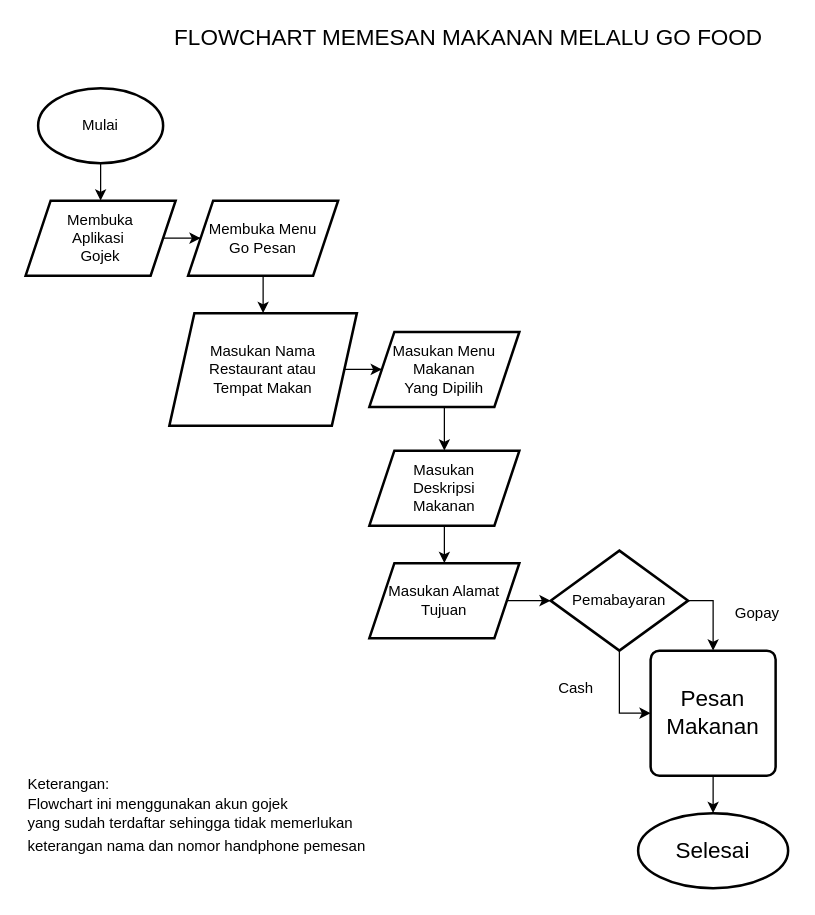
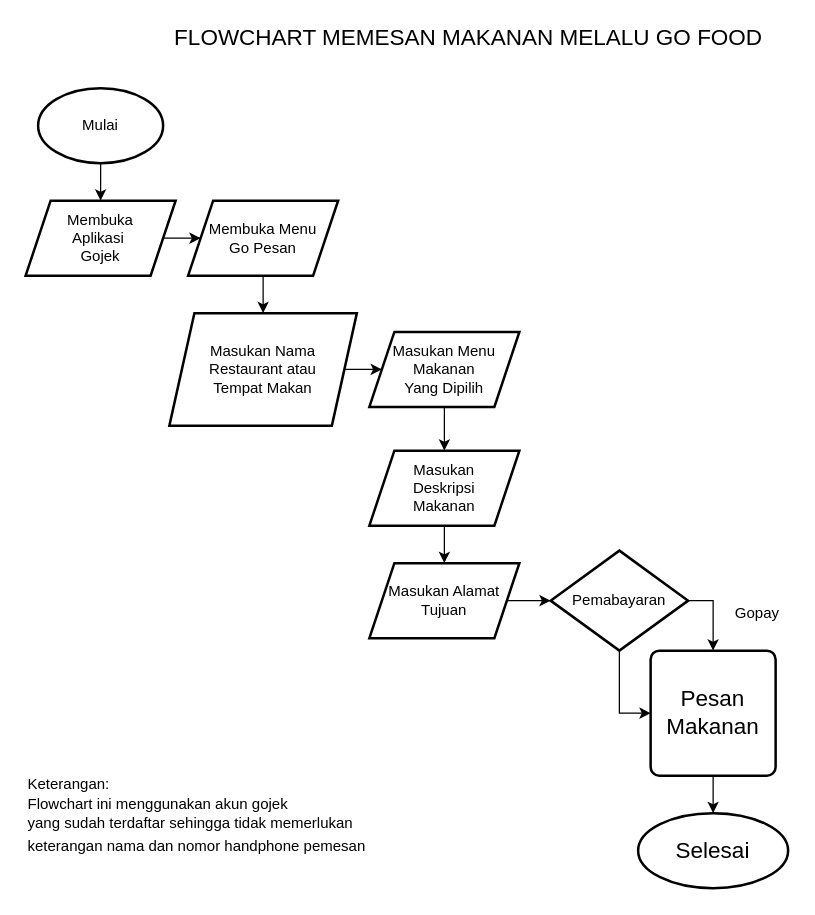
  <mxCell id="0" />
  <mxCell id="1" parent="0" />
  <mxCell id="2" value="" style="edgeStyle=orthogonalEdgeStyle;rounded=0;orthogonalLoop=1;jettySize=auto;html=1;fontSize=18;" edge="1" parent="1" source="3" target="6"><mxGeometry relative="1" as="geometry" /></mxCell>
  <mxCell id="3" value="Mulai" style="strokeWidth=2;html=1;shape=mxgraph.flowchart.start_1;whiteSpace=wrap;" vertex="1" parent="1"><mxGeometry x="30" y="70" width="100" height="60" as="geometry" /></mxCell>
  <mxCell id="4" value="&lt;font style=&quot;font-size: 18px&quot;&gt;FLOWCHART MEMESAN MAKANAN MELALU GO FOOD&lt;/font&gt;" style="text;html=1;align=center;verticalAlign=middle;resizable=0;points=[];autosize=1;strokeColor=none;fillColor=none;" vertex="1" parent="1"><mxGeometry x="129" y="20" width="490" height="20" as="geometry" /></mxCell>
  <mxCell id="5" value="" style="edgeStyle=orthogonalEdgeStyle;rounded=0;orthogonalLoop=1;jettySize=auto;html=1;fontSize=18;" edge="1" parent="1" source="6" target="8"><mxGeometry relative="1" as="geometry" /></mxCell>
  <mxCell id="6" value="Membuka &lt;br&gt;Aplikasi&amp;nbsp;&lt;br&gt;Gojek" style="shape=parallelogram;perimeter=parallelogramPerimeter;whiteSpace=wrap;html=1;fixedSize=1;strokeWidth=2;" vertex="1" parent="1"><mxGeometry x="20" y="160" width="120" height="60" as="geometry" /></mxCell>
  <mxCell id="7" value="" style="edgeStyle=orthogonalEdgeStyle;rounded=0;orthogonalLoop=1;jettySize=auto;html=1;fontSize=18;" edge="1" parent="1" source="8" target="10"><mxGeometry relative="1" as="geometry" /></mxCell>
  <mxCell id="8" value="Membuka Menu&lt;br&gt;Go Pesan" style="shape=parallelogram;perimeter=parallelogramPerimeter;whiteSpace=wrap;html=1;fixedSize=1;strokeWidth=2;" vertex="1" parent="1"><mxGeometry x="150" y="160" width="120" height="60" as="geometry" /></mxCell>
  <mxCell id="9" value="" style="edgeStyle=orthogonalEdgeStyle;rounded=0;orthogonalLoop=1;jettySize=auto;html=1;fontSize=18;" edge="1" parent="1" source="10" target="12"><mxGeometry relative="1" as="geometry" /></mxCell>
  <mxCell id="10" value="Masukan Nama&lt;br&gt;Restaurant atau &lt;br&gt;Tempat Makan" style="shape=parallelogram;perimeter=parallelogramPerimeter;whiteSpace=wrap;html=1;fixedSize=1;strokeWidth=2;" vertex="1" parent="1"><mxGeometry x="135" y="250" width="150" height="90" as="geometry" /></mxCell>
  <mxCell id="11" value="" style="edgeStyle=orthogonalEdgeStyle;rounded=0;orthogonalLoop=1;jettySize=auto;html=1;fontSize=18;" edge="1" parent="1" source="12" target="14"><mxGeometry relative="1" as="geometry" /></mxCell>
  <mxCell id="12" value="Masukan Menu Makanan&lt;br&gt;Yang Dipilih" style="shape=parallelogram;perimeter=parallelogramPerimeter;whiteSpace=wrap;html=1;fixedSize=1;strokeWidth=2;" vertex="1" parent="1"><mxGeometry x="295" y="265" width="120" height="60" as="geometry" /></mxCell>
  <mxCell id="13" value="" style="edgeStyle=orthogonalEdgeStyle;rounded=0;orthogonalLoop=1;jettySize=auto;html=1;fontSize=18;" edge="1" parent="1" source="14" target="16"><mxGeometry relative="1" as="geometry" /></mxCell>
  <mxCell id="14" value="Masukan &lt;br&gt;Deskripsi&lt;br&gt;Makanan" style="shape=parallelogram;perimeter=parallelogramPerimeter;whiteSpace=wrap;html=1;fixedSize=1;strokeWidth=2;" vertex="1" parent="1"><mxGeometry x="295" y="360" width="120" height="60" as="geometry" /></mxCell>
  <mxCell id="15" value="" style="edgeStyle=orthogonalEdgeStyle;rounded=0;orthogonalLoop=1;jettySize=auto;html=1;fontSize=18;" edge="1" parent="1" source="16" target="17"><mxGeometry relative="1" as="geometry" /></mxCell>
  <mxCell id="16" value="Masukan Alamat&lt;br&gt;Tujuan" style="shape=parallelogram;perimeter=parallelogramPerimeter;whiteSpace=wrap;html=1;fixedSize=1;strokeWidth=2;" vertex="1" parent="1"><mxGeometry x="295" y="450" width="120" height="60" as="geometry" /></mxCell>
  <mxCell id="17" value="Pemabayaran" style="rhombus;whiteSpace=wrap;html=1;strokeWidth=2;" vertex="1" parent="1"><mxGeometry x="440" y="440" width="110" height="80" as="geometry" /></mxCell>
  <mxCell id="18" value="" style="edgeStyle=orthogonalEdgeStyle;rounded=0;orthogonalLoop=1;jettySize=auto;html=1;fontSize=18;" edge="1" parent="1" source="19" target="22"><mxGeometry relative="1" as="geometry" /></mxCell>
  <mxCell id="19" value="Pesan Makanan" style="rounded=1;whiteSpace=wrap;html=1;absoluteArcSize=1;arcSize=14;strokeWidth=2;fontSize=18;" vertex="1" parent="1"><mxGeometry x="520" y="520" width="100" height="100" as="geometry" /></mxCell>
  <mxCell id="20" value="" style="endArrow=classic;html=1;rounded=0;fontSize=18;exitX=1;exitY=0.5;exitDx=0;exitDy=0;entryX=0.5;entryY=0;entryDx=0;entryDy=0;" edge="1" parent="1" source="17" target="19"><mxGeometry width="50" height="50" relative="1" as="geometry"><mxPoint x="400" y="410" as="sourcePoint" /><mxPoint x="450" y="360" as="targetPoint" /><Array as="points"><mxPoint x="570" y="480" /></Array></mxGeometry></mxCell>
  <mxCell id="21" value="" style="endArrow=classic;html=1;rounded=0;fontSize=18;exitX=0.5;exitY=1;exitDx=0;exitDy=0;entryX=0;entryY=0.5;entryDx=0;entryDy=0;" edge="1" parent="1" source="17" target="19"><mxGeometry width="50" height="50" relative="1" as="geometry"><mxPoint x="400" y="410" as="sourcePoint" /><mxPoint x="450" y="360" as="targetPoint" /><Array as="points"><mxPoint x="495" y="570" /></Array></mxGeometry></mxCell>
  <mxCell id="22" value="Selesai" style="ellipse;whiteSpace=wrap;html=1;rounded=1;fontSize=18;strokeWidth=2;arcSize=14;" vertex="1" parent="1"><mxGeometry x="510" y="650" width="120" height="60" as="geometry" /></mxCell>
  <mxCell id="23" value="&lt;font style=&quot;font-size: 12px&quot;&gt;Keterangan:&lt;br&gt;&lt;div style=&quot;text-align: justify&quot;&gt;&lt;span&gt;Flowchart ini menggunakan akun gojek&lt;/span&gt;&lt;/div&gt;&lt;div style=&quot;text-align: justify&quot;&gt;&lt;span&gt;yang sudah terdaftar sehingga tidak memerlukan&lt;/span&gt;&lt;/div&gt;&lt;div style=&quot;text-align: justify&quot;&gt;&lt;font&gt;keterangan nama dan nomor handphone pemesan&lt;/font&gt;&lt;span style=&quot;font-size: 18px&quot;&gt;&amp;nbsp;&lt;/span&gt;&lt;/div&gt;&lt;/font&gt;" style="text;html=1;align=left;verticalAlign=middle;resizable=0;points=[];autosize=1;strokeColor=none;fillColor=none;fontSize=18;" vertex="1" parent="1"><mxGeometry x="20" y="600" width="290" height="100" as="geometry" /></mxCell>
  <mxCell id="24" value="Gopay" style="text;html=1;align=center;verticalAlign=middle;resizable=0;points=[];autosize=1;strokeColor=none;fillColor=none;fontSize=12;" vertex="1" parent="1"><mxGeometry x="580" y="480" width="50" height="20" as="geometry" /></mxCell>
- <mxCell id="25" value="Cash" style="text;html=1;align=center;verticalAlign=middle;resizable=0;points=[];autosize=1;strokeColor=none;fillColor=none;fontSize=12;" vertex="1" parent="1"><mxGeometry x="440" y="540" width="40" height="20" as="geometry" /></mxCell>
